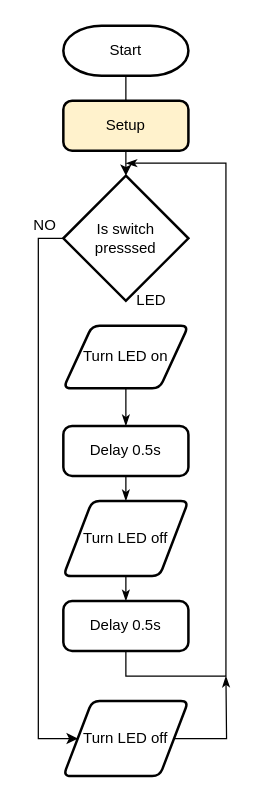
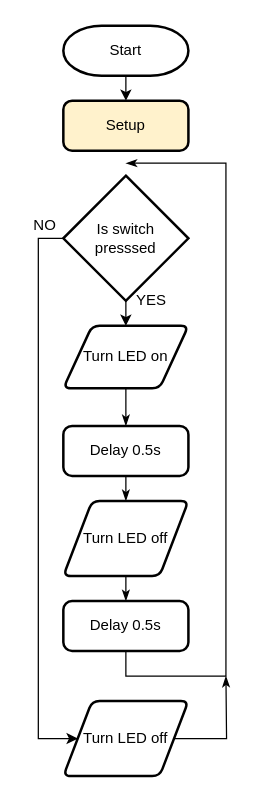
  <mxCell id="0" />
  <mxCell id="1" parent="0" />
- <mxCell id="2" style="edgeStyle=orthogonalEdgeStyle;rounded=0;orthogonalLoop=1;jettySize=auto;html=1;exitX=0.5;exitY=1;exitDx=0;exitDy=0;exitPerimeter=0;entryX=0.5;entryY=0;entryDx=0;entryDy=0;endArrow=none;" edge="1" parent="1" source="3" target="5"><mxGeometry relative="1" as="geometry" /></mxCell>
+ <mxCell id="2" style="edgeStyle=orthogonalEdgeStyle;rounded=0;orthogonalLoop=1;jettySize=auto;html=1;exitX=0.5;exitY=1;exitDx=0;exitDy=0;exitPerimeter=0;entryX=0.5;entryY=0;entryDx=0;entryDy=0;" edge="1" parent="1" source="3" target="5"><mxGeometry relative="1" as="geometry" /></mxCell>
  <mxCell id="3" value="Start" style="strokeWidth=2;html=1;shape=mxgraph.flowchart.terminator;whiteSpace=wrap;" vertex="1" parent="1"><mxGeometry x="50" y="20" width="100" height="40" as="geometry" /></mxCell>
- <mxCell id="4" style="edgeStyle=orthogonalEdgeStyle;rounded=0;orthogonalLoop=1;jettySize=auto;html=1;exitX=0.5;exitY=1;exitDx=0;exitDy=0;entryX=0.5;entryY=0;entryDx=0;entryDy=0;entryPerimeter=0;" edge="1" parent="1" source="5" target="8"><mxGeometry relative="1" as="geometry" /></mxCell>
  <mxCell id="5" value="Setup" style="rounded=1;whiteSpace=wrap;html=1;absoluteArcSize=1;arcSize=14;strokeWidth=2;fillColor=#fff2cc;" vertex="1" parent="1"><mxGeometry x="50" y="80" width="100" height="40" as="geometry" /></mxCell>
+ <mxCell id="6" style="edgeStyle=orthogonalEdgeStyle;rounded=0;orthogonalLoop=1;jettySize=auto;html=1;exitX=0.5;exitY=1;exitDx=0;exitDy=0;exitPerimeter=0;entryX=0.5;entryY=0;entryDx=0;entryDy=0;" edge="1" parent="1" source="8" target="10"><mxGeometry relative="1" as="geometry" /></mxCell>
  <mxCell id="7" style="edgeStyle=orthogonalEdgeStyle;rounded=0;orthogonalLoop=1;jettySize=auto;html=1;exitX=0;exitY=0.5;exitDx=0;exitDy=0;exitPerimeter=0;entryX=0;entryY=0.5;entryDx=0;entryDy=0;endArrow=classic;endFill=1;" edge="1" parent="1" source="8" target="12"><mxGeometry relative="1" as="geometry"><Array as="points"><mxPoint x="30" y="190" /><mxPoint x="30" y="590" /></Array></mxGeometry></mxCell>
  <mxCell id="8" value="Is switch presssed" style="strokeWidth=2;html=1;shape=mxgraph.flowchart.decision;whiteSpace=wrap;" vertex="1" parent="1"><mxGeometry x="50" y="140" width="100" height="100" as="geometry" /></mxCell>
  <mxCell id="9" style="edgeStyle=orthogonalEdgeStyle;rounded=0;orthogonalLoop=1;jettySize=auto;html=1;exitX=0.5;exitY=1;exitDx=0;exitDy=0;entryX=0.5;entryY=0;entryDx=0;entryDy=0;endArrow=classicThin;endFill=1;" edge="1" parent="1" source="10" target="16"><mxGeometry relative="1" as="geometry" /></mxCell>
  <mxCell id="10" value="Turn LED on" style="shape=parallelogram;html=1;strokeWidth=2;perimeter=parallelogramPerimeter;whiteSpace=wrap;rounded=1;arcSize=12;size=0.23;" vertex="1" parent="1"><mxGeometry x="50" y="260" width="100" height="50" as="geometry" /></mxCell>
  <mxCell id="11" style="edgeStyle=orthogonalEdgeStyle;rounded=0;orthogonalLoop=1;jettySize=auto;html=1;exitX=1;exitY=0.5;exitDx=0;exitDy=0;endArrow=classicThin;endFill=1;" edge="1" parent="1" source="12"><mxGeometry relative="1" as="geometry"><mxPoint x="180" y="540" as="targetPoint" /></mxGeometry></mxCell>
  <mxCell id="12" value="Turn LED off" style="shape=parallelogram;html=1;strokeWidth=2;perimeter=parallelogramPerimeter;whiteSpace=wrap;rounded=1;arcSize=12;size=0.23;" vertex="1" parent="1"><mxGeometry x="50" y="560" width="100" height="60" as="geometry" /></mxCell>
- <mxCell id="13" value="LED" style="text;html=1;align=center;verticalAlign=middle;resizable=0;points=[];autosize=1;" vertex="1" parent="1"><mxGeometry x="100" y="230" width="40" height="20" as="geometry" /></mxCell>
+ <mxCell id="13" value="YES" style="text;html=1;align=center;verticalAlign=middle;resizable=0;points=[];autosize=1;" vertex="1" parent="1"><mxGeometry x="100" y="230" width="40" height="20" as="geometry" /></mxCell>
  <mxCell id="14" value="NO" style="text;html=1;align=center;verticalAlign=middle;resizable=0;points=[];autosize=1;" vertex="1" parent="1"><mxGeometry x="20" y="170" width="30" height="20" as="geometry" /></mxCell>
  <mxCell id="15" style="edgeStyle=orthogonalEdgeStyle;rounded=0;orthogonalLoop=1;jettySize=auto;html=1;exitX=0.5;exitY=1;exitDx=0;exitDy=0;entryX=0.5;entryY=0;entryDx=0;entryDy=0;endArrow=classicThin;endFill=1;" edge="1" parent="1" source="16" target="18"><mxGeometry relative="1" as="geometry" /></mxCell>
  <mxCell id="16" value="Delay 0.5s" style="rounded=1;whiteSpace=wrap;html=1;absoluteArcSize=1;arcSize=14;strokeWidth=2;" vertex="1" parent="1"><mxGeometry x="50" y="340" width="100" height="40" as="geometry" /></mxCell>
  <mxCell id="17" style="edgeStyle=orthogonalEdgeStyle;rounded=0;orthogonalLoop=1;jettySize=auto;html=1;exitX=0.5;exitY=1;exitDx=0;exitDy=0;entryX=0.5;entryY=0;entryDx=0;entryDy=0;endArrow=classicThin;endFill=1;" edge="1" parent="1" source="18" target="20"><mxGeometry relative="1" as="geometry" /></mxCell>
  <mxCell id="18" value="Turn LED off" style="shape=parallelogram;html=1;strokeWidth=2;perimeter=parallelogramPerimeter;whiteSpace=wrap;rounded=1;arcSize=12;size=0.23;" vertex="1" parent="1"><mxGeometry x="50" y="400" width="100" height="60" as="geometry" /></mxCell>
  <mxCell id="19" style="edgeStyle=orthogonalEdgeStyle;rounded=0;orthogonalLoop=1;jettySize=auto;html=1;exitX=0.5;exitY=1;exitDx=0;exitDy=0;endArrow=classicThin;endFill=1;" edge="1" parent="1" source="20"><mxGeometry relative="1" as="geometry"><mxPoint x="100" y="130" as="targetPoint" /><Array as="points"><mxPoint x="100" y="540" /><mxPoint x="180" y="540" /><mxPoint x="180" y="130" /></Array></mxGeometry></mxCell>
  <mxCell id="20" value="Delay 0.5s" style="rounded=1;whiteSpace=wrap;html=1;absoluteArcSize=1;arcSize=14;strokeWidth=2;" vertex="1" parent="1"><mxGeometry x="50" y="480" width="100" height="40" as="geometry" /></mxCell>
